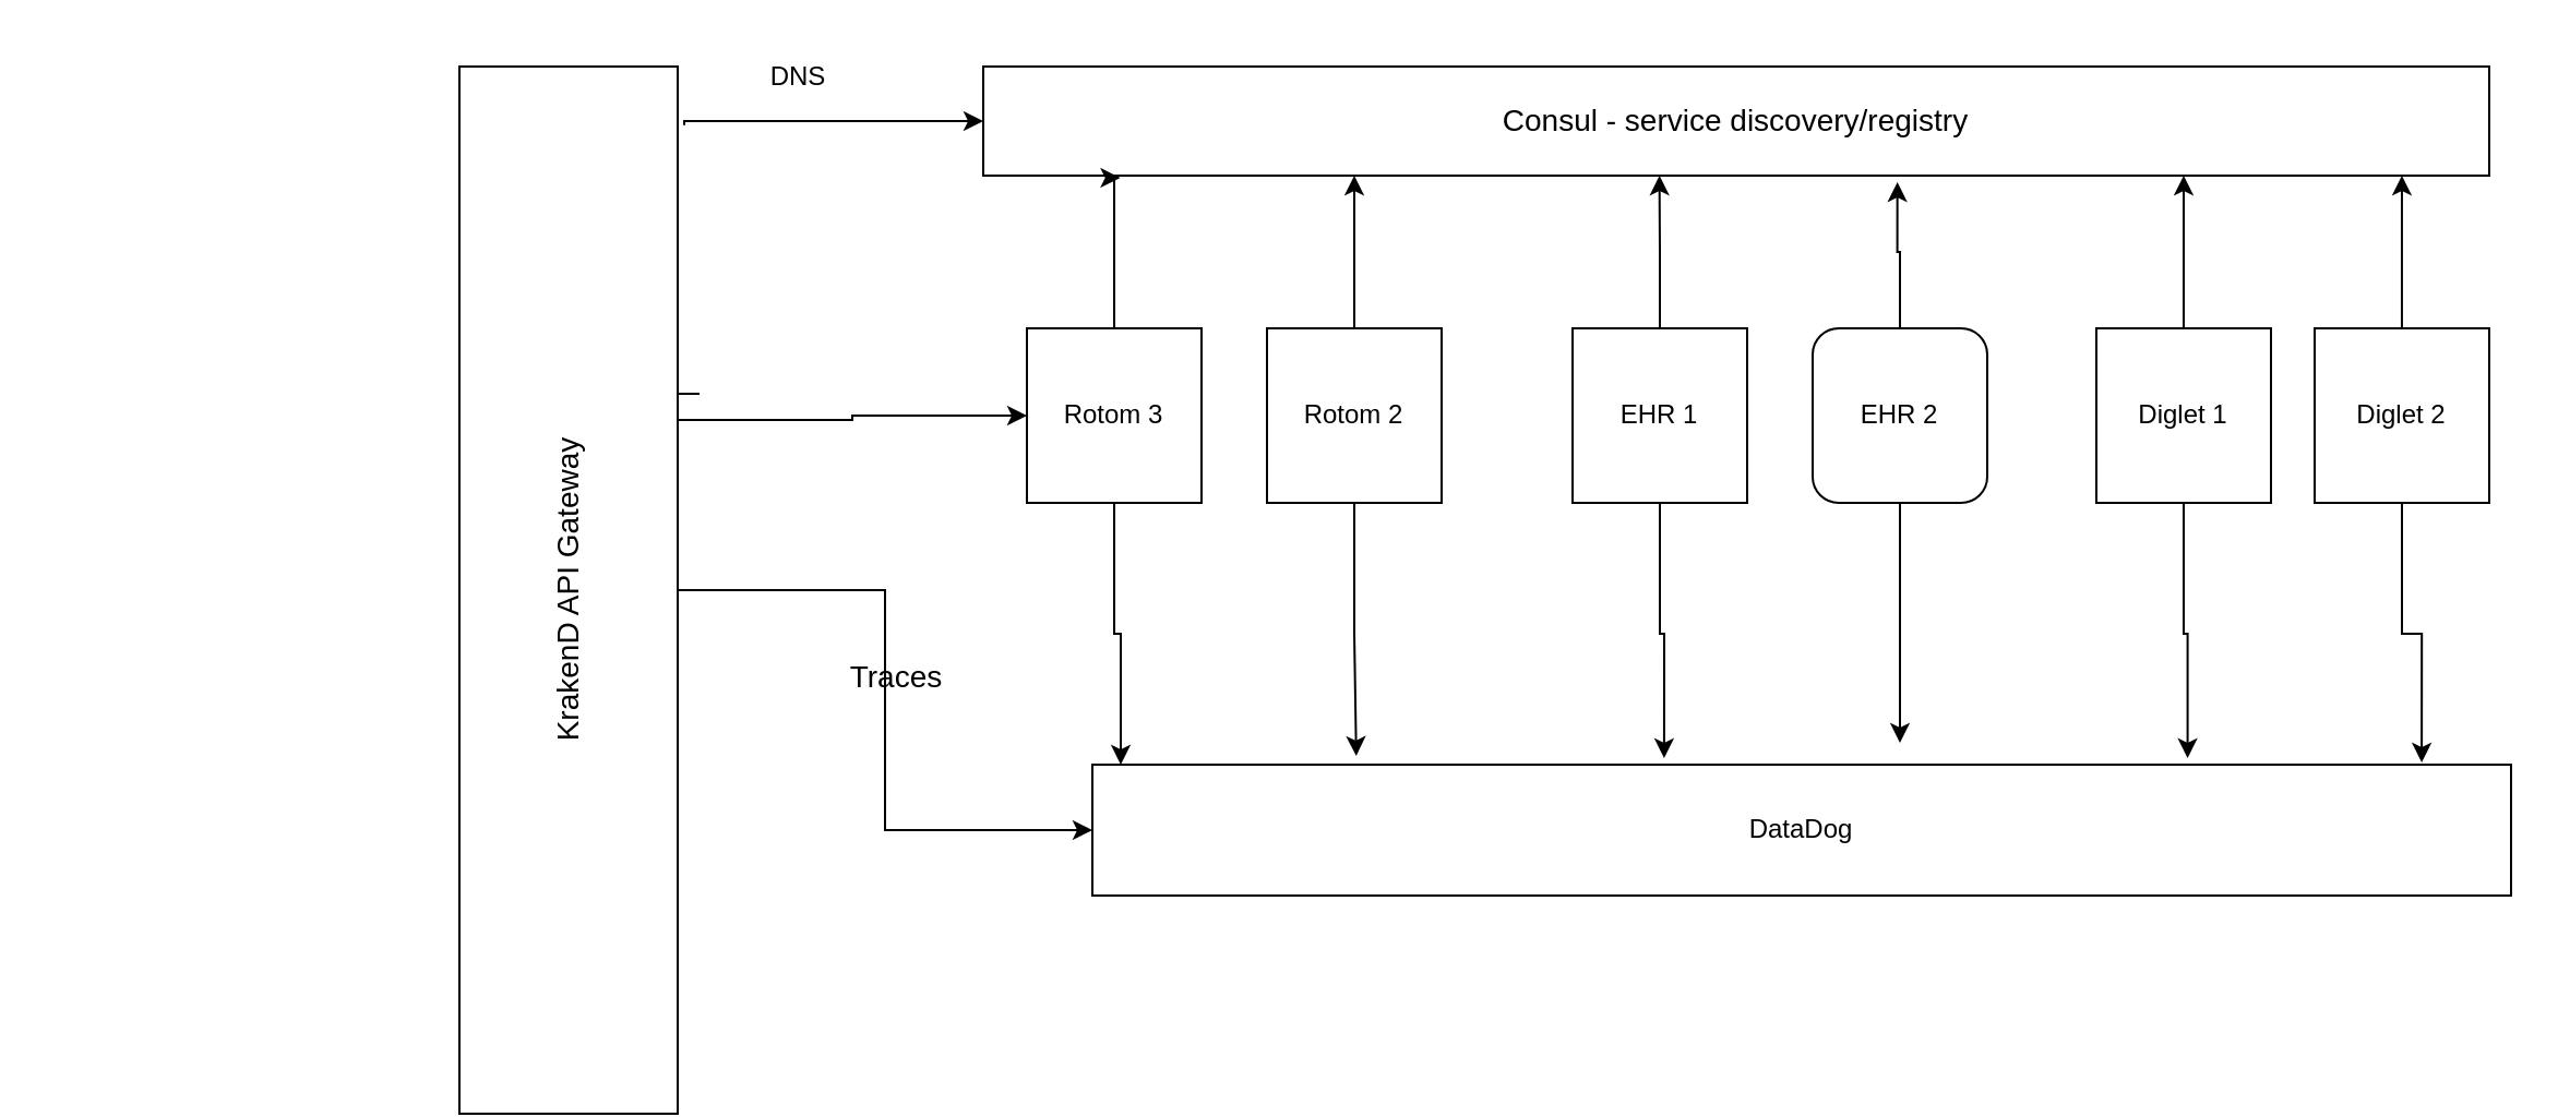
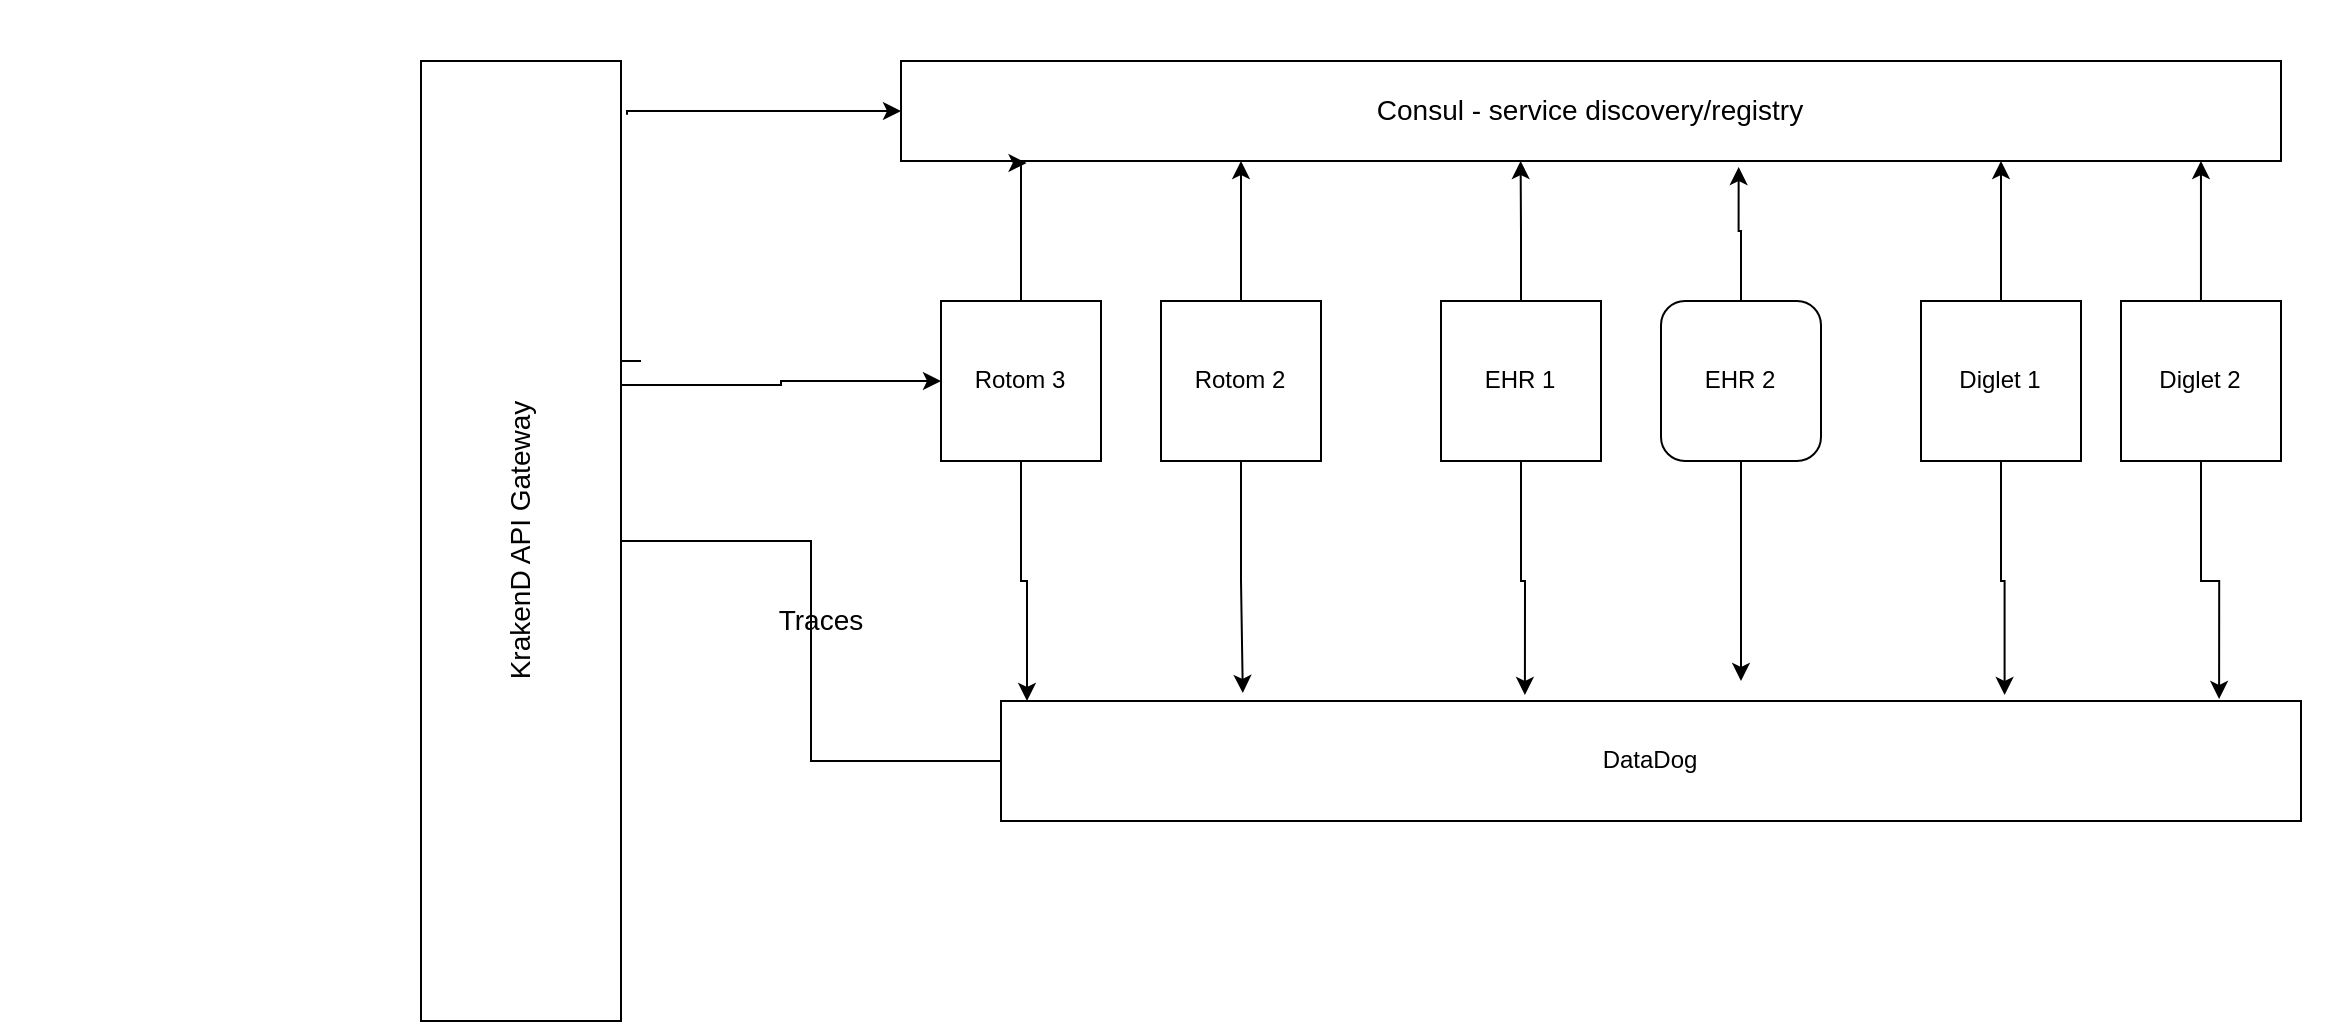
  <mxCell id="0" />
  <mxCell id="1" parent="0" />
  <mxCell id="2" style="edgeStyle=orthogonalEdgeStyle;rounded=0;orthogonalLoop=1;jettySize=auto;html=1;entryX=0;entryY=0.5;entryDx=0;entryDy=0;exitX=0.944;exitY=1.03;exitDx=0;exitDy=0;exitPerimeter=0;" edge="1" parent="1" source="5" target="6"><mxGeometry relative="1" as="geometry"><Array as="points"><mxPoint x="313" y="55" /></Array></mxGeometry></mxCell>
  <mxCell id="3" style="edgeStyle=orthogonalEdgeStyle;rounded=0;orthogonalLoop=1;jettySize=auto;html=1;entryX=0;entryY=0.5;entryDx=0;entryDy=0;" edge="1" parent="1" target="10"><mxGeometry relative="1" as="geometry"><mxPoint x="320" y="180" as="sourcePoint" /><Array as="points"><mxPoint x="300" y="180" /><mxPoint x="300" y="192" /><mxPoint x="390" y="192" /><mxPoint x="390" y="190" /></Array></mxGeometry></mxCell>
- <mxCell id="4" style="edgeStyle=orthogonalEdgeStyle;rounded=0;orthogonalLoop=1;jettySize=auto;html=1;entryX=0;entryY=0.5;entryDx=0;entryDy=0;fontSize=14;" edge="1" parent="1" source="5" target="7"><mxGeometry relative="1" as="geometry" /></mxCell>
+ <mxCell id="4" style="edgeStyle=orthogonalEdgeStyle;rounded=0;orthogonalLoop=1;jettySize=auto;html=1;entryX=0;entryY=0.5;entryDx=0;entryDy=0;fontSize=14;endArrow=none;" edge="1" parent="1" source="5" target="7"><mxGeometry relative="1" as="geometry" /></mxCell>
  <mxCell id="5" value="&lt;font style=&quot;font-size: 14px;&quot;&gt;KrakenD API Gateway&lt;/font&gt;" style="rounded=0;whiteSpace=wrap;html=1;rotation=-90;" vertex="1" parent="1"><mxGeometry x="20" y="220" width="480" height="100" as="geometry" /></mxCell>
  <mxCell id="6" value="&lt;font style=&quot;font-size: 14px;&quot;&gt;Consul - service discovery/registry&lt;/font&gt;" style="rounded=0;whiteSpace=wrap;html=1;" vertex="1" parent="1"><mxGeometry x="450" y="30" width="690" height="50" as="geometry" /></mxCell>
  <mxCell id="7" value="DataDog&lt;br&gt;" style="rounded=0;whiteSpace=wrap;html=1;" vertex="1" parent="1"><mxGeometry x="500" y="350" width="650" height="60" as="geometry" /></mxCell>
  <mxCell id="8" value="" style="edgeStyle=orthogonalEdgeStyle;rounded=0;orthogonalLoop=1;jettySize=auto;html=1;entryX=0.091;entryY=1.02;entryDx=0;entryDy=0;entryPerimeter=0;" edge="1" parent="1" source="10" target="6"><mxGeometry relative="1" as="geometry"><mxPoint x="510" y="100" as="targetPoint" /><Array as="points"><mxPoint x="510" y="81" /></Array></mxGeometry></mxCell>
  <mxCell id="9" style="edgeStyle=orthogonalEdgeStyle;rounded=0;orthogonalLoop=1;jettySize=auto;html=1;entryX=0.02;entryY=0;entryDx=0;entryDy=0;entryPerimeter=0;" edge="1" parent="1" source="10" target="7"><mxGeometry relative="1" as="geometry" /></mxCell>
  <mxCell id="10" value="Rotom 3" style="whiteSpace=wrap;html=1;aspect=fixed;" vertex="1" parent="1"><mxGeometry x="470" y="150" width="80" height="80" as="geometry" /></mxCell>
  <mxCell id="11" value="" style="edgeStyle=orthogonalEdgeStyle;rounded=0;orthogonalLoop=1;jettySize=auto;html=1;" edge="1" parent="1" source="13" target="6"><mxGeometry relative="1" as="geometry"><Array as="points"><mxPoint x="620" y="90" /><mxPoint x="620" y="90" /></Array></mxGeometry></mxCell>
  <mxCell id="12" style="edgeStyle=orthogonalEdgeStyle;rounded=0;orthogonalLoop=1;jettySize=auto;html=1;entryX=0.186;entryY=-0.067;entryDx=0;entryDy=0;entryPerimeter=0;" edge="1" parent="1" source="13" target="7"><mxGeometry relative="1" as="geometry" /></mxCell>
  <mxCell id="13" value="Rotom 2" style="whiteSpace=wrap;html=1;aspect=fixed;" vertex="1" parent="1"><mxGeometry x="580" y="150" width="80" height="80" as="geometry" /></mxCell>
  <mxCell id="14" value="" style="edgeStyle=orthogonalEdgeStyle;rounded=0;orthogonalLoop=1;jettySize=auto;html=1;entryX=0.449;entryY=1;entryDx=0;entryDy=0;entryPerimeter=0;" edge="1" parent="1" source="16" target="6"><mxGeometry relative="1" as="geometry"><mxPoint x="760" y="100" as="targetPoint" /></mxGeometry></mxCell>
  <mxCell id="15" style="edgeStyle=orthogonalEdgeStyle;rounded=0;orthogonalLoop=1;jettySize=auto;html=1;entryX=0.403;entryY=-0.05;entryDx=0;entryDy=0;entryPerimeter=0;" edge="1" parent="1" source="16" target="7"><mxGeometry relative="1" as="geometry" /></mxCell>
  <mxCell id="16" value="EHR 1" style="whiteSpace=wrap;html=1;aspect=fixed;" vertex="1" parent="1"><mxGeometry x="720" y="150" width="80" height="80" as="geometry" /></mxCell>
  <mxCell id="17" value="" style="edgeStyle=orthogonalEdgeStyle;rounded=0;orthogonalLoop=1;jettySize=auto;html=1;entryX=0.607;entryY=1.06;entryDx=0;entryDy=0;entryPerimeter=0;" edge="1" parent="1" source="19" target="6"><mxGeometry relative="1" as="geometry"><Array as="points"><mxPoint x="870" y="115" /><mxPoint x="869" y="115" /></Array></mxGeometry></mxCell>
  <mxCell id="18" style="edgeStyle=orthogonalEdgeStyle;rounded=0;orthogonalLoop=1;jettySize=auto;html=1;" edge="1" parent="1" source="19"><mxGeometry relative="1" as="geometry"><mxPoint x="870" y="340" as="targetPoint" /></mxGeometry></mxCell>
  <mxCell id="19" value="EHR 2" style="whiteSpace=wrap;html=1;aspect=fixed;rounded=1;" vertex="1" parent="1"><mxGeometry x="830" y="150" width="80" height="80" as="geometry" /></mxCell>
  <mxCell id="20" value="" style="edgeStyle=orthogonalEdgeStyle;rounded=0;orthogonalLoop=1;jettySize=auto;html=1;" edge="1" parent="1" source="22" target="6"><mxGeometry relative="1" as="geometry"><Array as="points"><mxPoint x="1000" y="100" /><mxPoint x="1000" y="100" /></Array></mxGeometry></mxCell>
  <mxCell id="21" style="edgeStyle=orthogonalEdgeStyle;rounded=0;orthogonalLoop=1;jettySize=auto;html=1;entryX=0.772;entryY=-0.05;entryDx=0;entryDy=0;entryPerimeter=0;" edge="1" parent="1" source="22" target="7"><mxGeometry relative="1" as="geometry" /></mxCell>
  <mxCell id="22" value="Diglet 1" style="whiteSpace=wrap;html=1;aspect=fixed;" vertex="1" parent="1"><mxGeometry x="960" y="150" width="80" height="80" as="geometry" /></mxCell>
  <mxCell id="23" value="" style="edgeStyle=orthogonalEdgeStyle;rounded=0;orthogonalLoop=1;jettySize=auto;html=1;entryX=0.942;entryY=1;entryDx=0;entryDy=0;entryPerimeter=0;" edge="1" parent="1" source="25" target="6"><mxGeometry relative="1" as="geometry" /></mxCell>
  <mxCell id="24" style="edgeStyle=orthogonalEdgeStyle;rounded=0;orthogonalLoop=1;jettySize=auto;html=1;entryX=0.937;entryY=-0.017;entryDx=0;entryDy=0;entryPerimeter=0;" edge="1" parent="1" source="25" target="7"><mxGeometry relative="1" as="geometry" /></mxCell>
  <mxCell id="25" value="Diglet 2" style="whiteSpace=wrap;html=1;aspect=fixed;" vertex="1" parent="1"><mxGeometry x="1060" y="150" width="80" height="80" as="geometry" /></mxCell>
- <mxCell id="26" value="DNS" style="text;html=1;align=center;verticalAlign=middle;resizable=0;points=[];autosize=1;strokeColor=none;fillColor=none;" vertex="1" parent="1"><mxGeometry x="340" y="20" width="50" height="30" as="geometry" /></mxCell>
  <mxCell id="27" value="Traces&lt;br&gt;" style="text;html=1;align=center;verticalAlign=middle;resizable=0;points=[];autosize=1;strokeColor=none;fillColor=none;fontSize=14;" vertex="1" parent="1"><mxGeometry x="375" y="295" width="70" height="30" as="geometry" /></mxCell>
